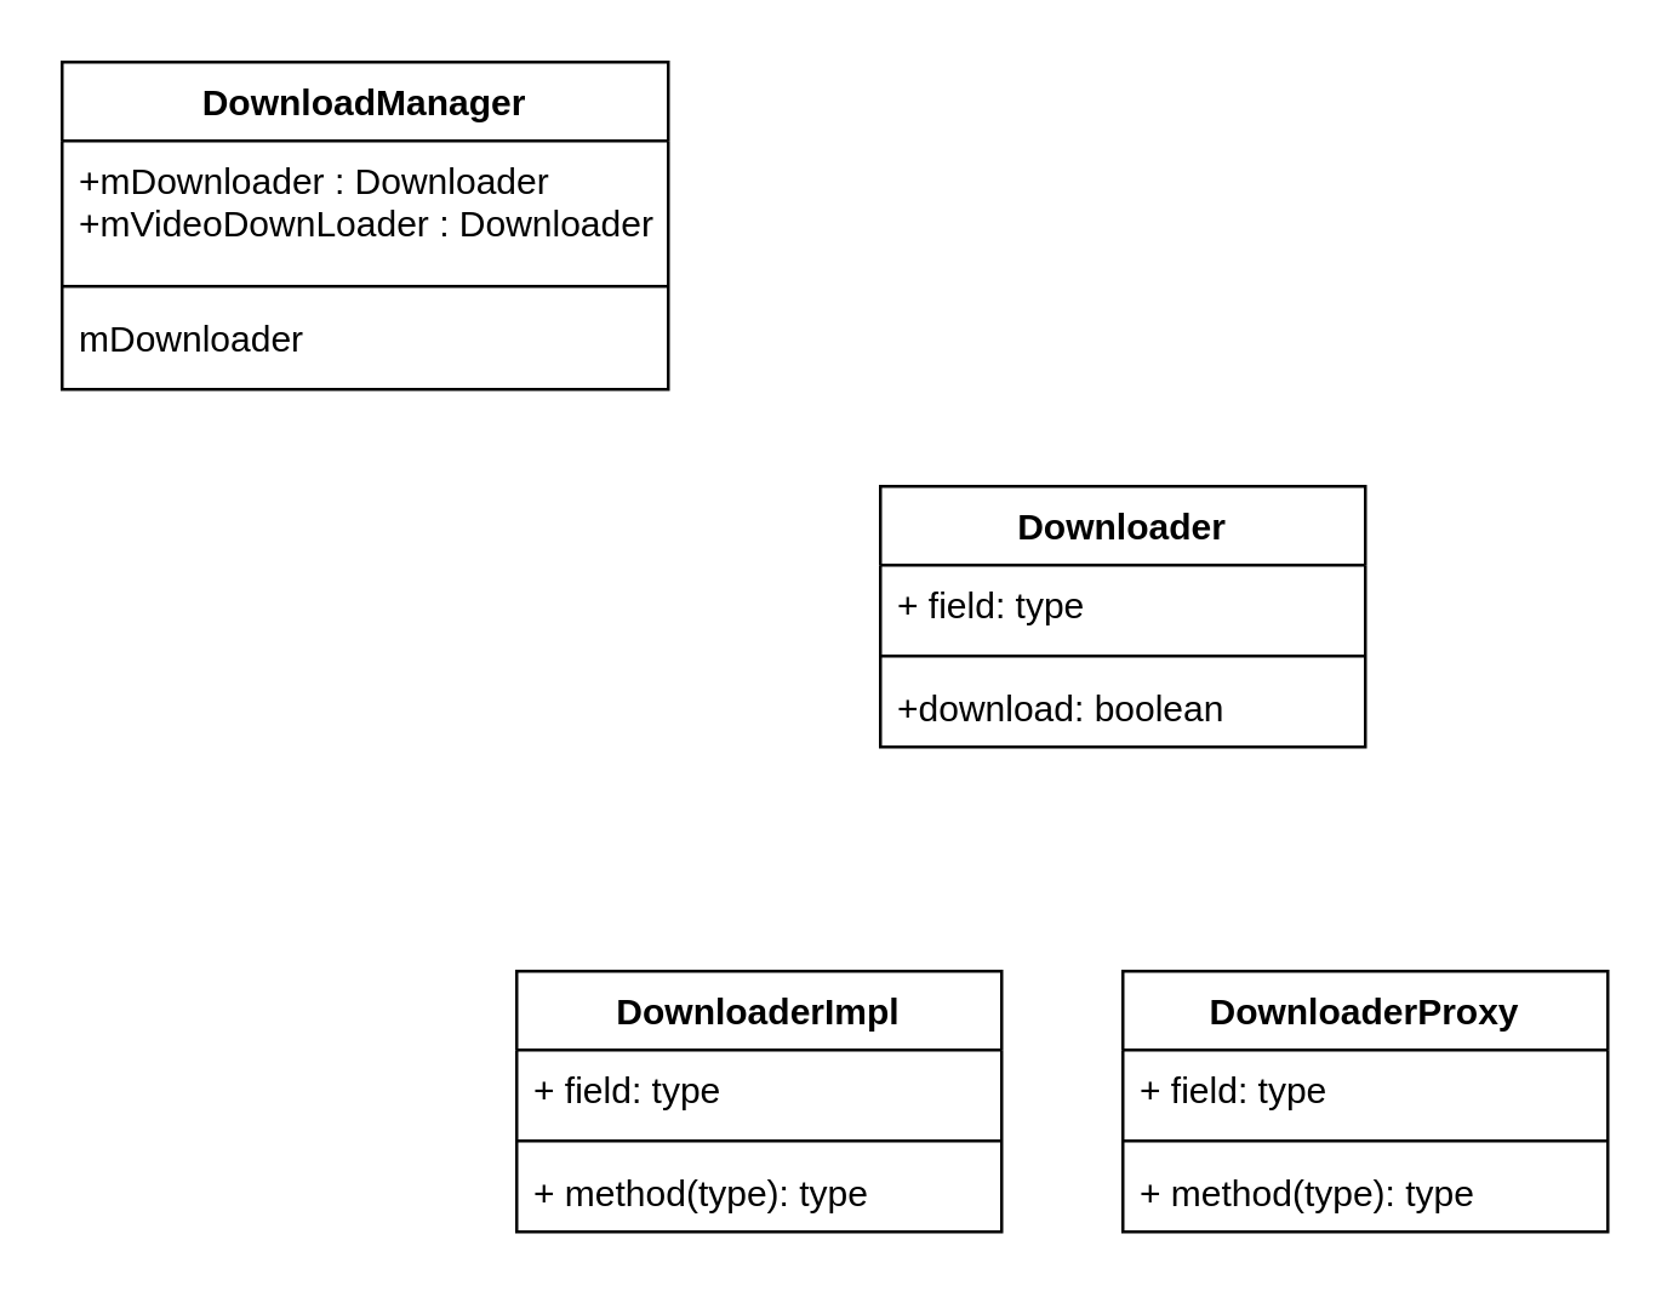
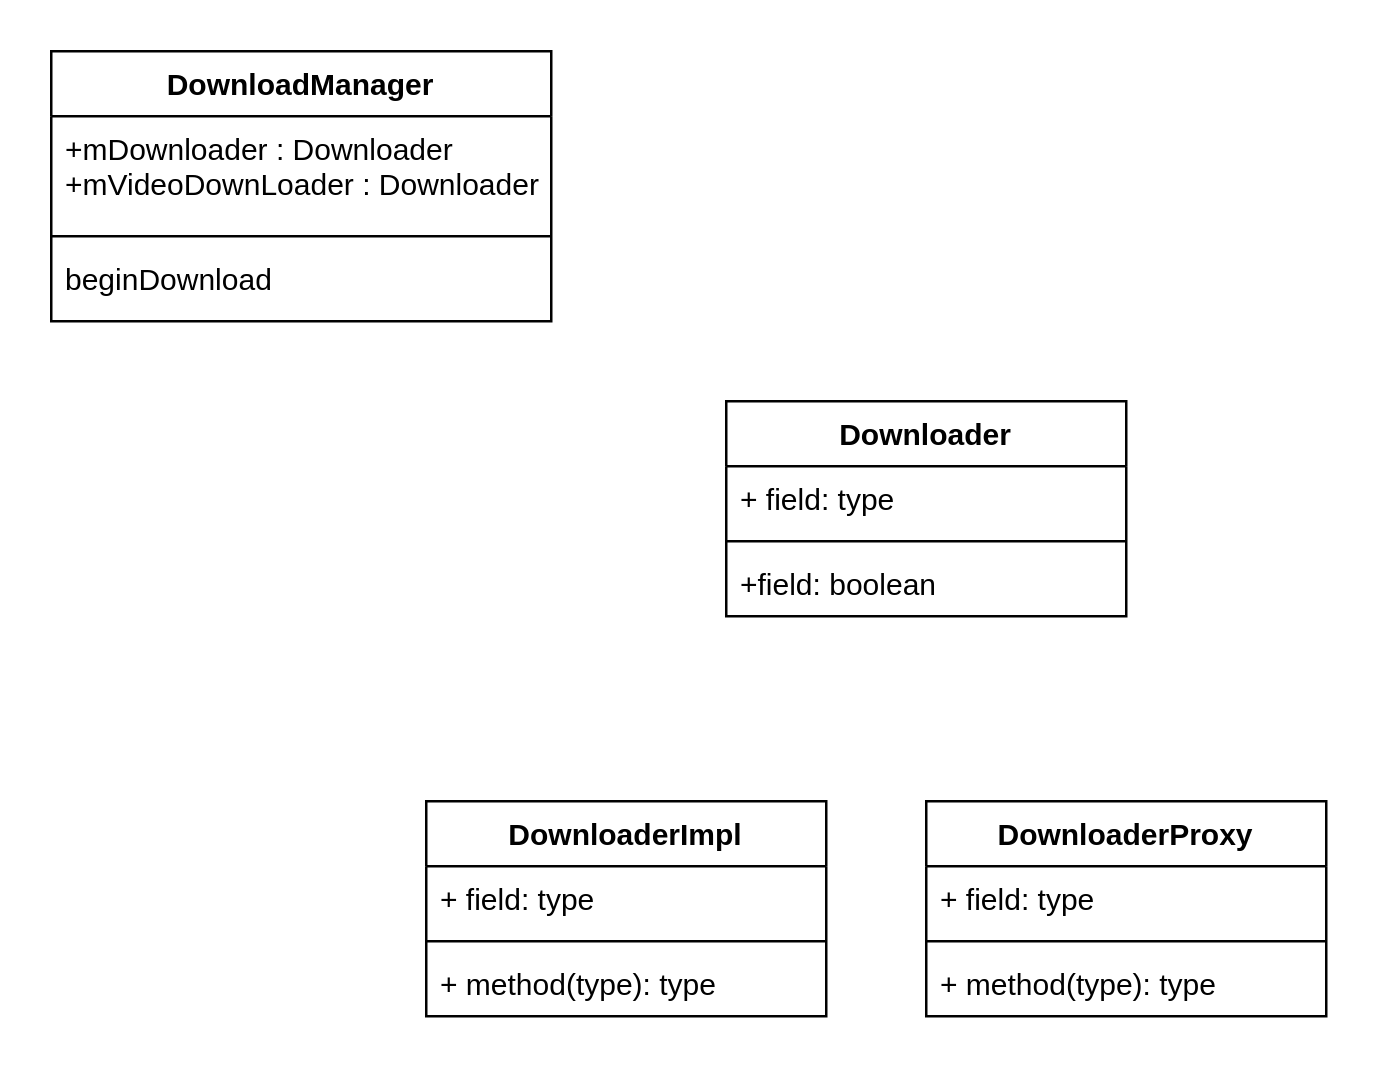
  <mxCell id="0" />
  <mxCell id="1" parent="0" />
  <mxCell id="2" value="DownloadManager" style="swimlane;fontStyle=1;align=center;verticalAlign=top;childLayout=stackLayout;horizontal=1;startSize=26;horizontalStack=0;resizeParent=1;resizeParentMax=0;resizeLast=0;collapsible=1;marginBottom=0;" vertex="1" parent="1"><mxGeometry x="20" y="20" width="200" height="108" as="geometry" /></mxCell>
  <mxCell id="3" value="+mDownloader : Downloader&#10;+mVideoDownLoader : Downloader" style="text;strokeColor=none;fillColor=none;align=left;verticalAlign=top;spacingLeft=4;spacingRight=4;overflow=hidden;rotatable=0;points=[[0,0.5],[1,0.5]];portConstraint=eastwest;" vertex="1" parent="2"><mxGeometry y="26" width="200" height="44" as="geometry" /></mxCell>
  <mxCell id="4" value="" style="line;strokeWidth=1;fillColor=none;align=left;verticalAlign=middle;spacingTop=-1;spacingLeft=3;spacingRight=3;rotatable=0;labelPosition=right;points=[];portConstraint=eastwest;" vertex="1" parent="2"><mxGeometry y="70" width="200" height="8" as="geometry" /></mxCell>
- <mxCell id="5" value="mDownloader" style="text;strokeColor=none;fillColor=none;align=left;verticalAlign=top;spacingLeft=4;spacingRight=4;overflow=hidden;rotatable=0;points=[[0,0.5],[1,0.5]];portConstraint=eastwest;" vertex="1" parent="2"><mxGeometry y="78" width="200" height="30" as="geometry" /></mxCell>
+ <mxCell id="5" value="beginDownload" style="text;strokeColor=none;fillColor=none;align=left;verticalAlign=top;spacingLeft=4;spacingRight=4;overflow=hidden;rotatable=0;points=[[0,0.5],[1,0.5]];portConstraint=eastwest;" vertex="1" parent="2"><mxGeometry y="78" width="200" height="30" as="geometry" /></mxCell>
  <mxCell id="6" value="Downloader" style="swimlane;fontStyle=1;align=center;verticalAlign=top;childLayout=stackLayout;horizontal=1;startSize=26;horizontalStack=0;resizeParent=1;resizeParentMax=0;resizeLast=0;collapsible=1;marginBottom=0;" vertex="1" parent="1"><mxGeometry x="290" y="160" width="160" height="86" as="geometry" /></mxCell>
  <mxCell id="7" value="+ field: type" style="text;strokeColor=none;fillColor=none;align=left;verticalAlign=top;spacingLeft=4;spacingRight=4;overflow=hidden;rotatable=0;points=[[0,0.5],[1,0.5]];portConstraint=eastwest;" vertex="1" parent="6"><mxGeometry y="26" width="160" height="26" as="geometry" /></mxCell>
  <mxCell id="8" value="" style="line;strokeWidth=1;fillColor=none;align=left;verticalAlign=middle;spacingTop=-1;spacingLeft=3;spacingRight=3;rotatable=0;labelPosition=right;points=[];portConstraint=eastwest;" vertex="1" parent="6"><mxGeometry y="52" width="160" height="8" as="geometry" /></mxCell>
- <mxCell id="9" value="+download: boolean" style="text;strokeColor=none;fillColor=none;align=left;verticalAlign=top;spacingLeft=4;spacingRight=4;overflow=hidden;rotatable=0;points=[[0,0.5],[1,0.5]];portConstraint=eastwest;" vertex="1" parent="6"><mxGeometry y="60" width="160" height="26" as="geometry" /></mxCell>
+ <mxCell id="9" value="+field: boolean" style="text;strokeColor=none;fillColor=none;align=left;verticalAlign=top;spacingLeft=4;spacingRight=4;overflow=hidden;rotatable=0;points=[[0,0.5],[1,0.5]];portConstraint=eastwest;" vertex="1" parent="6"><mxGeometry y="60" width="160" height="26" as="geometry" /></mxCell>
  <mxCell id="10" value="DownloaderImpl" style="swimlane;fontStyle=1;align=center;verticalAlign=top;childLayout=stackLayout;horizontal=1;startSize=26;horizontalStack=0;resizeParent=1;resizeParentMax=0;resizeLast=0;collapsible=1;marginBottom=0;" vertex="1" parent="1"><mxGeometry x="170" y="320" width="160" height="86" as="geometry" /></mxCell>
  <mxCell id="11" value="+ field: type" style="text;strokeColor=none;fillColor=none;align=left;verticalAlign=top;spacingLeft=4;spacingRight=4;overflow=hidden;rotatable=0;points=[[0,0.5],[1,0.5]];portConstraint=eastwest;" vertex="1" parent="10"><mxGeometry y="26" width="160" height="26" as="geometry" /></mxCell>
  <mxCell id="12" value="" style="line;strokeWidth=1;fillColor=none;align=left;verticalAlign=middle;spacingTop=-1;spacingLeft=3;spacingRight=3;rotatable=0;labelPosition=right;points=[];portConstraint=eastwest;" vertex="1" parent="10"><mxGeometry y="52" width="160" height="8" as="geometry" /></mxCell>
  <mxCell id="13" value="+ method(type): type" style="text;strokeColor=none;fillColor=none;align=left;verticalAlign=top;spacingLeft=4;spacingRight=4;overflow=hidden;rotatable=0;points=[[0,0.5],[1,0.5]];portConstraint=eastwest;" vertex="1" parent="10"><mxGeometry y="60" width="160" height="26" as="geometry" /></mxCell>
  <mxCell id="14" value="DownloaderProxy" style="swimlane;fontStyle=1;align=center;verticalAlign=top;childLayout=stackLayout;horizontal=1;startSize=26;horizontalStack=0;resizeParent=1;resizeParentMax=0;resizeLast=0;collapsible=1;marginBottom=0;" vertex="1" parent="1"><mxGeometry x="370" y="320" width="160" height="86" as="geometry" /></mxCell>
  <mxCell id="15" value="+ field: type" style="text;strokeColor=none;fillColor=none;align=left;verticalAlign=top;spacingLeft=4;spacingRight=4;overflow=hidden;rotatable=0;points=[[0,0.5],[1,0.5]];portConstraint=eastwest;" vertex="1" parent="14"><mxGeometry y="26" width="160" height="26" as="geometry" /></mxCell>
  <mxCell id="16" value="" style="line;strokeWidth=1;fillColor=none;align=left;verticalAlign=middle;spacingTop=-1;spacingLeft=3;spacingRight=3;rotatable=0;labelPosition=right;points=[];portConstraint=eastwest;" vertex="1" parent="14"><mxGeometry y="52" width="160" height="8" as="geometry" /></mxCell>
  <mxCell id="17" value="+ method(type): type" style="text;strokeColor=none;fillColor=none;align=left;verticalAlign=top;spacingLeft=4;spacingRight=4;overflow=hidden;rotatable=0;points=[[0,0.5],[1,0.5]];portConstraint=eastwest;" vertex="1" parent="14"><mxGeometry y="60" width="160" height="26" as="geometry" /></mxCell>
